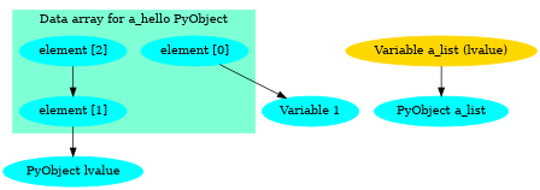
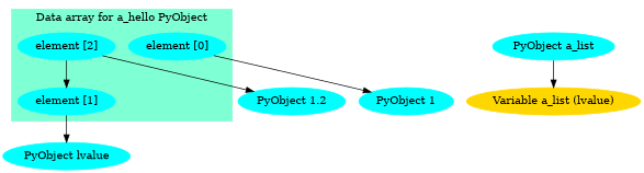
  strict digraph {
    compound=true
    node [color=cyan style=filled]
    n1 [label="element [0]"]
    n2 [label="element [1]"]
    n3 [label="element [2]"]
-   n4 [label="Variable 1"]
+   n4 [label="PyObject 1"]
    n5 [label="PyObject lvalue"]
+   n6 [label="PyObject 1.2"]
    n7 [color=gold label="Variable a_list (lvalue)"]
    n8 [label="PyObject a_list"]
    subgraph cluster_1 {
      color=aquamarine
      label="Data array for a_hello PyObject"
      style=filled
      n1
      n2
      n3
    }
    n1 -> n4
    n2 -> n5
    n3 -> n2
-   n7 -> n8
+   n3 -> n6
+   n8 -> n7
  }
